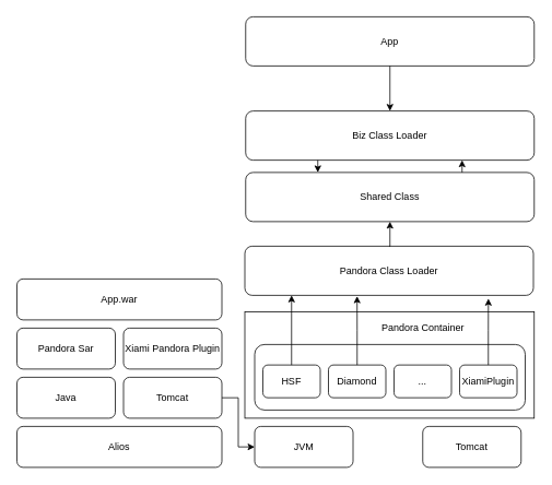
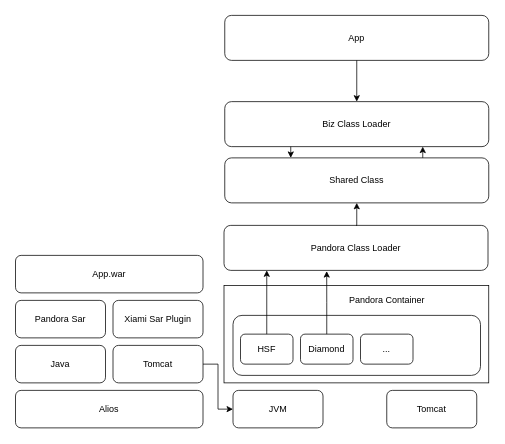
  <mxCell id="0" />
  <mxCell id="1" parent="0" />
  <mxCell id="2" value="" style="rounded=0;whiteSpace=wrap;html=1;fillColor=none;" vertex="1" parent="1"><mxGeometry x="298" y="380" width="353" height="130" as="geometry" /></mxCell>
  <mxCell id="3" value="Alios" style="rounded=1;whiteSpace=wrap;html=1;fillColor=none;" vertex="1" parent="1"><mxGeometry x="20" y="520" width="250" height="50" as="geometry" /></mxCell>
  <mxCell id="4" value="Java" style="rounded=1;whiteSpace=wrap;html=1;fillColor=none;" vertex="1" parent="1"><mxGeometry x="20" y="460" width="120" height="50" as="geometry" /></mxCell>
  <mxCell id="5" style="edgeStyle=orthogonalEdgeStyle;rounded=0;orthogonalLoop=1;jettySize=auto;html=1;exitX=1;exitY=0.5;exitDx=0;exitDy=0;entryX=0;entryY=0.5;entryDx=0;entryDy=0;" edge="1" parent="1" source="6" target="10"><mxGeometry relative="1" as="geometry" /></mxCell>
  <mxCell id="6" value="Tomcat" style="rounded=1;whiteSpace=wrap;html=1;fillColor=none;" vertex="1" parent="1"><mxGeometry x="150" y="460" width="120" height="50" as="geometry" /></mxCell>
  <mxCell id="7" value="Pandora Sar" style="rounded=1;whiteSpace=wrap;html=1;fillColor=none;" vertex="1" parent="1"><mxGeometry x="20" y="400" width="120" height="50" as="geometry" /></mxCell>
- <mxCell id="8" value="Xiami Pandora Plugin" style="rounded=1;whiteSpace=wrap;html=1;fillColor=none;" vertex="1" parent="1"><mxGeometry x="150" y="400" width="120" height="50" as="geometry" /></mxCell>
+ <mxCell id="8" value="Xiami Sar Plugin" style="rounded=1;whiteSpace=wrap;html=1;fillColor=none;" vertex="1" parent="1"><mxGeometry x="150" y="400" width="120" height="50" as="geometry" /></mxCell>
  <mxCell id="9" value="App.war" style="rounded=1;whiteSpace=wrap;html=1;fillColor=none;" vertex="1" parent="1"><mxGeometry x="20" y="340" width="250" height="50" as="geometry" /></mxCell>
  <mxCell id="10" value="JVM" style="rounded=1;whiteSpace=wrap;html=1;fillColor=none;" vertex="1" parent="1"><mxGeometry x="310" y="520" width="120" height="50" as="geometry" /></mxCell>
  <mxCell id="11" value="Tomcat" style="rounded=1;whiteSpace=wrap;html=1;fillColor=none;" vertex="1" parent="1"><mxGeometry x="515" y="520" width="120" height="50" as="geometry" /></mxCell>
  <mxCell id="12" value="" style="rounded=1;whiteSpace=wrap;html=1;fillColor=none;" vertex="1" parent="1"><mxGeometry x="310" y="420" width="330" height="80" as="geometry" /></mxCell>
  <mxCell id="13" style="edgeStyle=orthogonalEdgeStyle;rounded=0;orthogonalLoop=1;jettySize=auto;html=1;exitX=0.5;exitY=0;exitDx=0;exitDy=0;entryX=0.162;entryY=1;entryDx=0;entryDy=0;entryPerimeter=0;" edge="1" parent="1" source="14" target="22"><mxGeometry relative="1" as="geometry" /></mxCell>
  <mxCell id="14" value="HSF" style="rounded=1;whiteSpace=wrap;html=1;fillColor=none;" vertex="1" parent="1"><mxGeometry x="320" y="445" width="70" height="40" as="geometry" /></mxCell>
  <mxCell id="15" style="edgeStyle=orthogonalEdgeStyle;rounded=0;orthogonalLoop=1;jettySize=auto;html=1;exitX=0.5;exitY=0;exitDx=0;exitDy=0;entryX=0.389;entryY=1.017;entryDx=0;entryDy=0;entryPerimeter=0;" edge="1" parent="1" source="16" target="22"><mxGeometry relative="1" as="geometry" /></mxCell>
  <mxCell id="16" value="Diamond" style="rounded=1;whiteSpace=wrap;html=1;fillColor=none;" vertex="1" parent="1"><mxGeometry x="400" y="445" width="70" height="40" as="geometry" /></mxCell>
  <mxCell id="17" value="..." style="rounded=1;whiteSpace=wrap;html=1;fillColor=none;" vertex="1" parent="1"><mxGeometry x="480" y="445" width="70" height="40" as="geometry" /></mxCell>
- <mxCell id="18" style="edgeStyle=orthogonalEdgeStyle;rounded=0;orthogonalLoop=1;jettySize=auto;html=1;exitX=0.5;exitY=0;exitDx=0;exitDy=0;entryX=0.844;entryY=1.067;entryDx=0;entryDy=0;entryPerimeter=0;" edge="1" parent="1" source="19" target="22"><mxGeometry relative="1" as="geometry" /></mxCell>
- <mxCell id="19" value="XiamiPlugin" style="rounded=1;whiteSpace=wrap;html=1;fillColor=none;" vertex="1" parent="1"><mxGeometry x="560" y="445" width="70" height="40" as="geometry" /></mxCell>
  <mxCell id="20" value="Pandora Container" style="text;html=1;strokeColor=none;fillColor=none;align=center;verticalAlign=middle;whiteSpace=wrap;rounded=0;" vertex="1" parent="1"><mxGeometry x="457.5" y="390" width="115" height="20" as="geometry" /></mxCell>
  <mxCell id="21" style="edgeStyle=orthogonalEdgeStyle;rounded=0;orthogonalLoop=1;jettySize=auto;html=1;exitX=0.5;exitY=0;exitDx=0;exitDy=0;entryX=0.5;entryY=1;entryDx=0;entryDy=0;" edge="1" parent="1" source="22" target="24"><mxGeometry relative="1" as="geometry" /></mxCell>
  <mxCell id="22" value="Pandora Class Loader" style="rounded=1;whiteSpace=wrap;html=1;fillColor=none;" vertex="1" parent="1"><mxGeometry x="298" y="300" width="352" height="60" as="geometry" /></mxCell>
  <mxCell id="23" style="edgeStyle=orthogonalEdgeStyle;rounded=0;orthogonalLoop=1;jettySize=auto;html=1;exitX=0.75;exitY=0;exitDx=0;exitDy=0;entryX=0.75;entryY=1;entryDx=0;entryDy=0;" edge="1" parent="1" source="24" target="26"><mxGeometry relative="1" as="geometry" /></mxCell>
  <mxCell id="24" value="Shared Class" style="rounded=1;whiteSpace=wrap;html=1;fillColor=none;" vertex="1" parent="1"><mxGeometry x="299" y="210" width="352" height="60" as="geometry" /></mxCell>
  <mxCell id="25" style="edgeStyle=orthogonalEdgeStyle;rounded=0;orthogonalLoop=1;jettySize=auto;html=1;exitX=0.25;exitY=1;exitDx=0;exitDy=0;entryX=0.25;entryY=0;entryDx=0;entryDy=0;" edge="1" parent="1" source="26" target="24"><mxGeometry relative="1" as="geometry" /></mxCell>
  <mxCell id="26" value="Biz Class Loader" style="rounded=1;whiteSpace=wrap;html=1;fillColor=none;" vertex="1" parent="1"><mxGeometry x="299" y="135" width="352" height="60" as="geometry" /></mxCell>
  <mxCell id="27" style="edgeStyle=orthogonalEdgeStyle;rounded=0;orthogonalLoop=1;jettySize=auto;html=1;exitX=0.5;exitY=1;exitDx=0;exitDy=0;entryX=0.5;entryY=0;entryDx=0;entryDy=0;" edge="1" parent="1" source="28" target="26"><mxGeometry relative="1" as="geometry" /></mxCell>
  <mxCell id="28" value="App" style="rounded=1;whiteSpace=wrap;html=1;fillColor=none;" vertex="1" parent="1"><mxGeometry x="299" y="20" width="352" height="60" as="geometry" /></mxCell>
